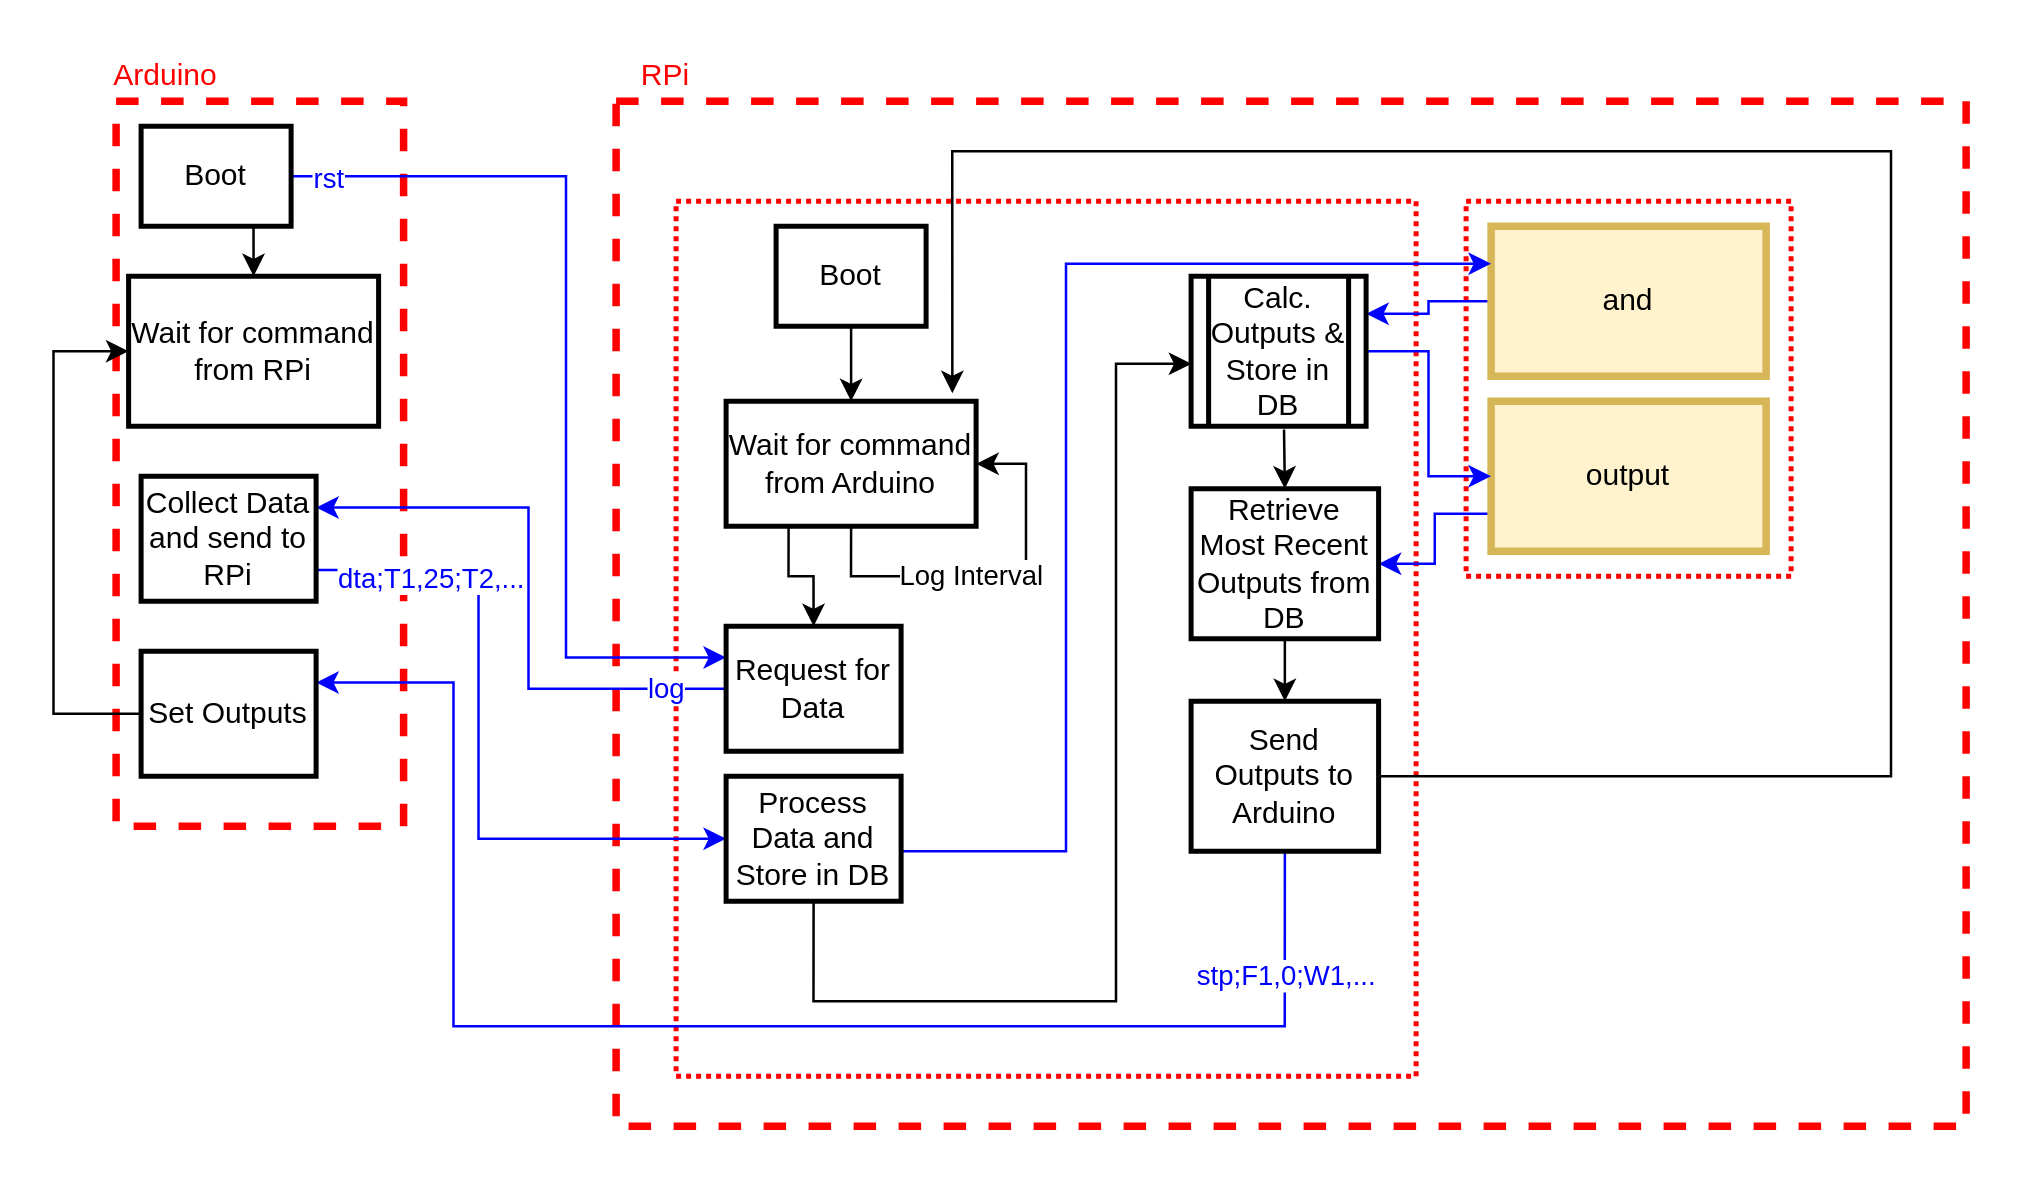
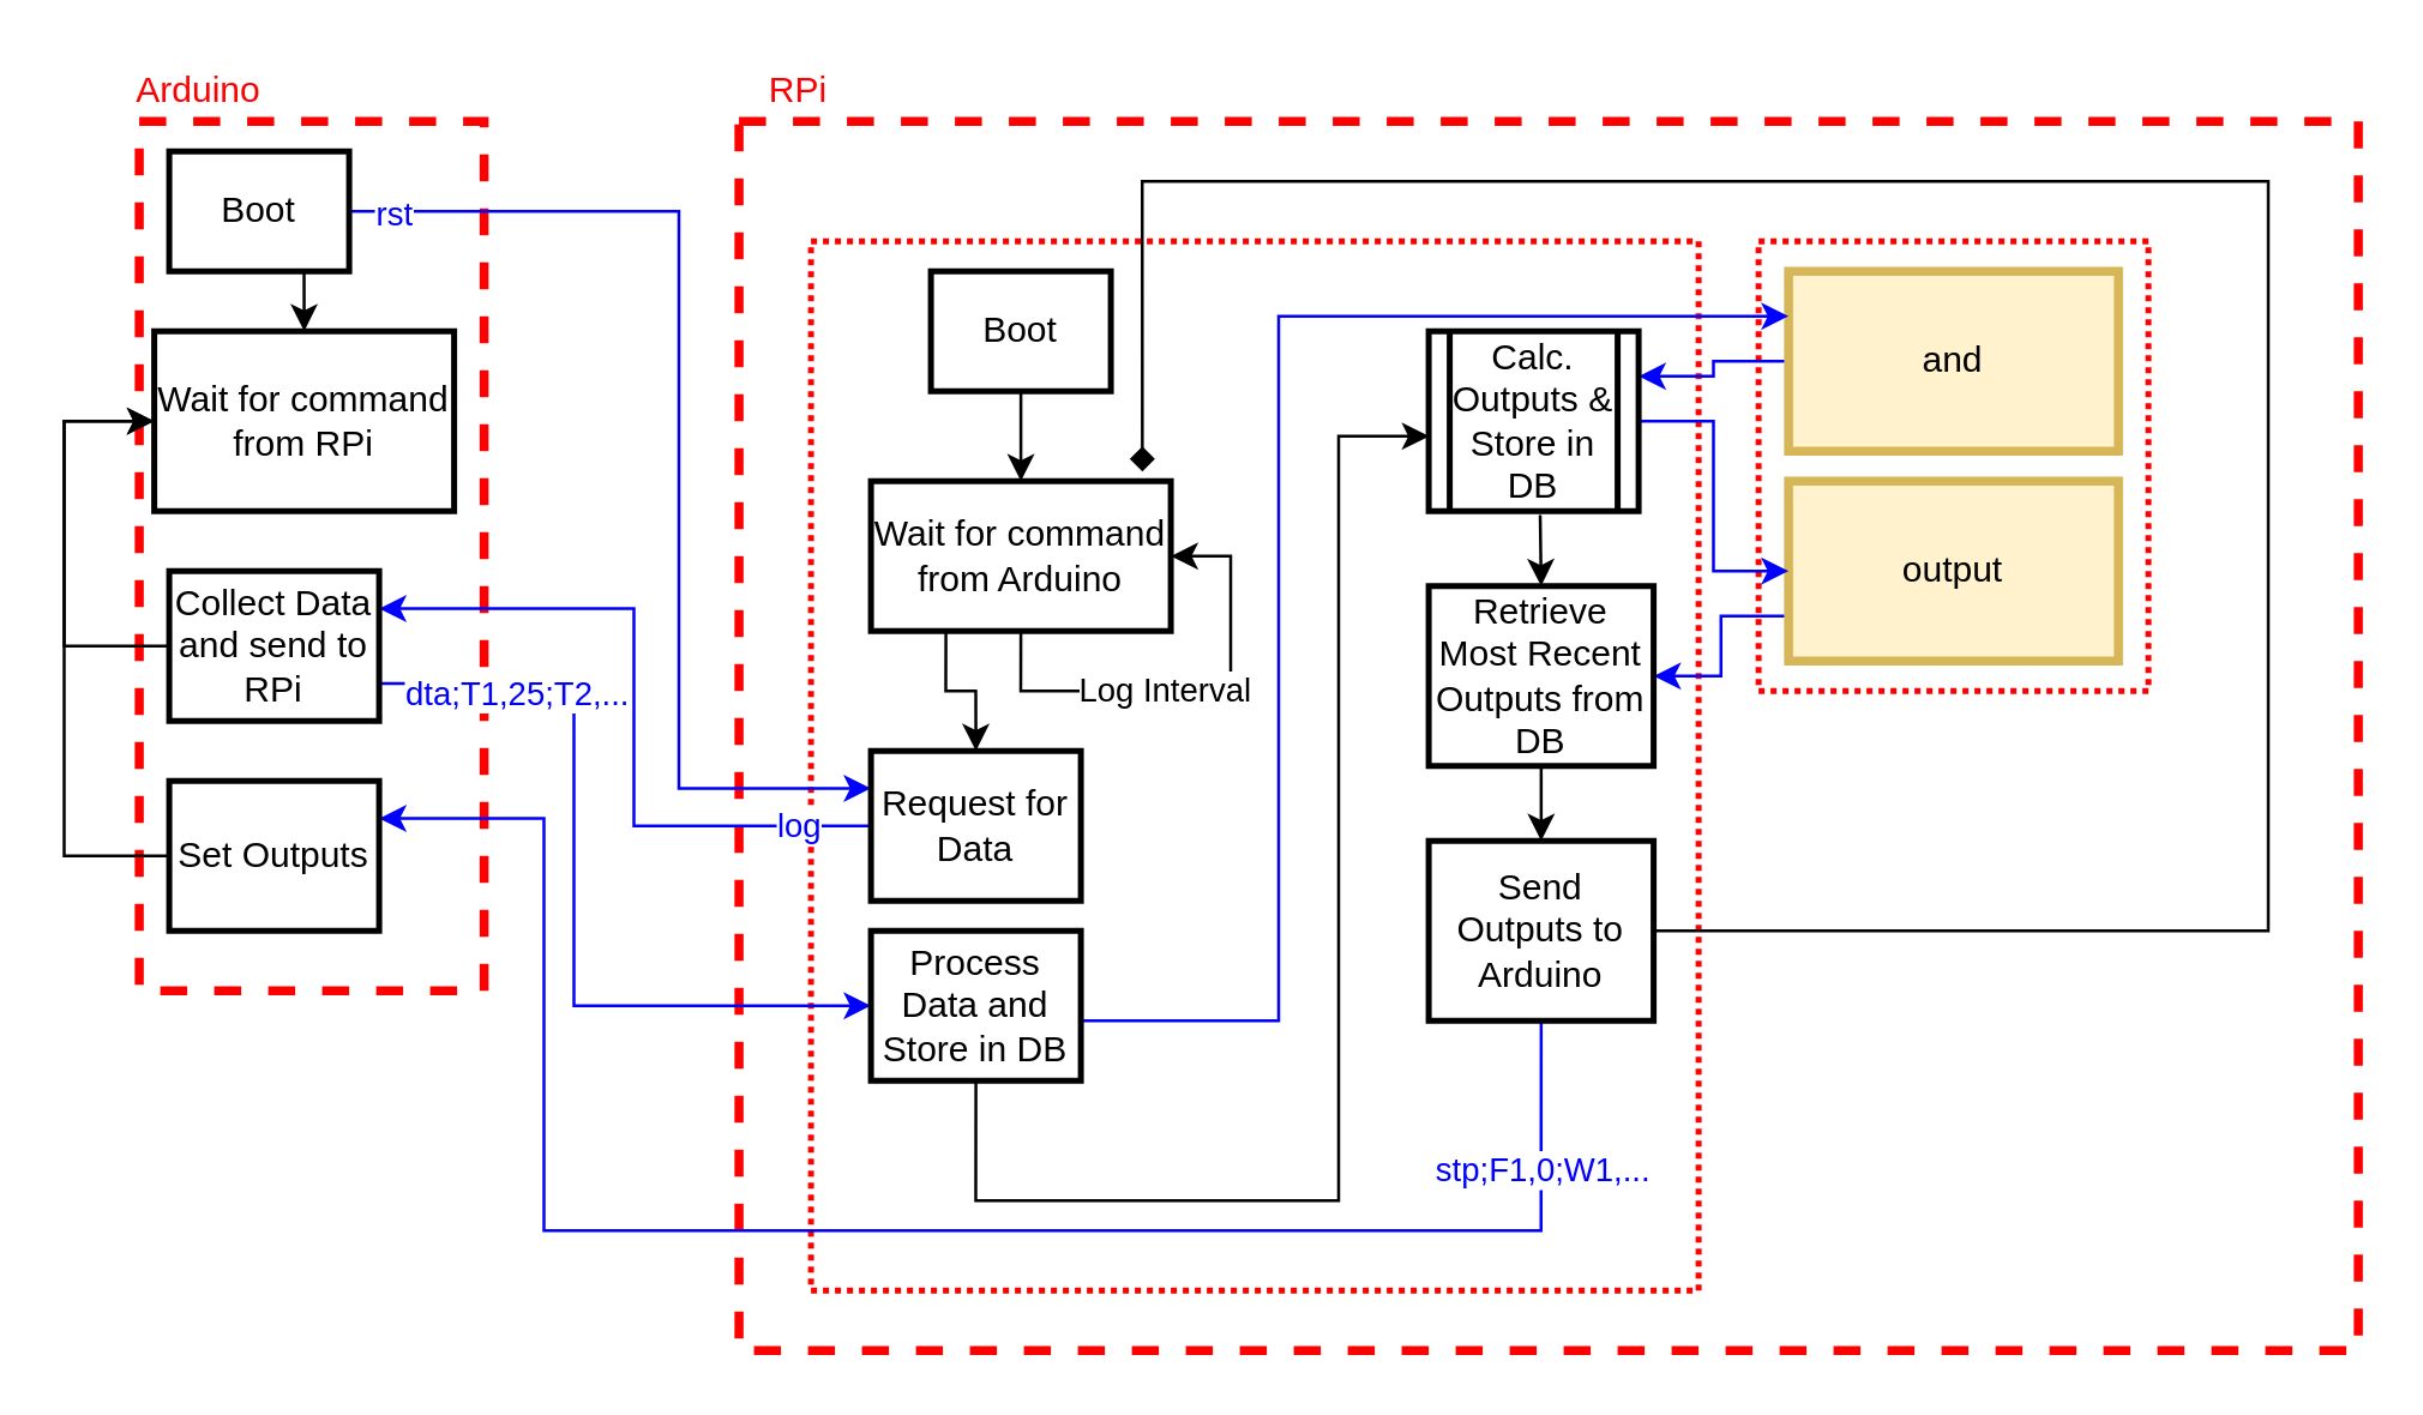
  <mxCell id="0" />
  <mxCell id="1" parent="0" />
  <mxCell id="2" value="" style="whiteSpace=wrap;html=1;fillColor=none;strokeWidth=3;dashed=1;imageAspect=0;resizeWidth=1;resizeHeight=1;strokeColor=#FF0000;" vertex="1" parent="1"><mxGeometry x="245.94" y="40" width="540" height="410" as="geometry" /></mxCell>
  <mxCell id="3" value="" style="rounded=0;whiteSpace=wrap;html=1;strokeWidth=2;fontColor=#FF0000;fillColor=none;strokeColor=#FF0000;dashed=1;dashPattern=1 1;" vertex="1" parent="1"><mxGeometry x="269.94" y="80" width="296" height="350" as="geometry" /></mxCell>
  <mxCell id="4" value="" style="rounded=0;whiteSpace=wrap;html=1;strokeWidth=2;fontColor=#FF0000;fillColor=none;strokeColor=#FF0000;dashed=1;dashPattern=1 1;" vertex="1" parent="1"><mxGeometry x="585.94" y="80" width="130" height="150" as="geometry" /></mxCell>
  <mxCell id="5" value="" style="whiteSpace=wrap;html=1;fillColor=none;strokeWidth=3;dashed=1;imageAspect=0;resizeWidth=1;resizeHeight=1;strokeColor=#FF0000;" vertex="1" parent="1"><mxGeometry x="45.94" y="40" width="115" height="290" as="geometry" /></mxCell>
  <mxCell id="6" value="Arduino" style="text;html=1;strokeColor=none;fillColor=none;align=center;verticalAlign=middle;whiteSpace=wrap;rounded=0;dashed=1;fontColor=#FF0000;" vertex="1" parent="1"><mxGeometry x="45.94" y="20" width="40" height="20" as="geometry" /></mxCell>
  <mxCell id="7" value="RPi" style="text;html=1;strokeColor=none;fillColor=none;align=center;verticalAlign=middle;whiteSpace=wrap;rounded=0;dashed=1;fontColor=#FF0000;" vertex="1" parent="1"><mxGeometry x="245.94" y="20" width="40" height="20" as="geometry" /></mxCell>
  <mxCell id="8" style="edgeStyle=orthogonalEdgeStyle;rounded=0;orthogonalLoop=1;jettySize=auto;html=1;exitX=0;exitY=0.5;exitDx=0;exitDy=0;entryX=1;entryY=0.25;entryDx=0;entryDy=0;strokeColor=#0000FF;fontColor=#000000;" edge="1" parent="1" source="9" target="41"><mxGeometry relative="1" as="geometry"><mxPoint x="550.94" y="132.5" as="targetPoint" /></mxGeometry></mxCell>
  <mxCell id="9" value="and" style="rounded=0;whiteSpace=wrap;html=1;strokeColor=#d6b656;strokeWidth=3;fillColor=#fff2cc;" vertex="1" parent="1"><mxGeometry x="595.94" y="90" width="110" height="60" as="geometry" /></mxCell>
  <mxCell id="10" style="edgeStyle=orthogonalEdgeStyle;rounded=0;orthogonalLoop=1;jettySize=auto;html=1;exitX=0;exitY=0.75;exitDx=0;exitDy=0;entryX=1;entryY=0.5;entryDx=0;entryDy=0;fontColor=#000000;strokeColor=#0000FF;" edge="1" parent="1" source="11" target="36"><mxGeometry relative="1" as="geometry" /></mxCell>
  <mxCell id="11" value="output" style="rounded=0;whiteSpace=wrap;html=1;strokeColor=#d6b656;strokeWidth=3;fillColor=#fff2cc;" vertex="1" parent="1"><mxGeometry x="595.94" y="160" width="110" height="60" as="geometry" /></mxCell>
  <mxCell id="12" style="edgeStyle=orthogonalEdgeStyle;rounded=0;orthogonalLoop=1;jettySize=auto;html=1;entryX=0;entryY=0.25;entryDx=0;entryDy=0;strokeColor=#0000FF;" edge="1" parent="1" source="15" target="25"><mxGeometry relative="1" as="geometry"><Array as="points"><mxPoint x="225.94" y="70" /><mxPoint x="225.94" y="263" /></Array></mxGeometry></mxCell>
  <mxCell id="13" value="rst" style="edgeLabel;html=1;align=center;verticalAlign=middle;resizable=0;points=[];fontColor=#0000FF;" vertex="1" connectable="0" parent="12"><mxGeometry x="-0.195" y="-1" relative="1" as="geometry"><mxPoint x="-94" y="-37.5" as="offset" /></mxGeometry></mxCell>
  <mxCell id="14" style="edgeStyle=orthogonalEdgeStyle;rounded=0;orthogonalLoop=1;jettySize=auto;html=1;exitX=0.5;exitY=1;exitDx=0;exitDy=0;entryX=0.5;entryY=0;entryDx=0;entryDy=0;fontColor=#0000FF;" edge="1" parent="1" source="15" target="20"><mxGeometry relative="1" as="geometry" /></mxCell>
  <mxCell id="15" value="Boot" style="rounded=0;whiteSpace=wrap;html=1;strokeColor=#000000;strokeWidth=2;fillColor=none;" vertex="1" parent="1"><mxGeometry x="55.94" y="50" width="60" height="40" as="geometry" /></mxCell>
  <mxCell id="16" style="edgeStyle=orthogonalEdgeStyle;rounded=0;orthogonalLoop=1;jettySize=auto;html=1;exitX=0.5;exitY=1;exitDx=0;exitDy=0;entryX=0.5;entryY=0;entryDx=0;entryDy=0;fontColor=#FF0000;" edge="1" parent="1" source="17" target="19"><mxGeometry relative="1" as="geometry" /></mxCell>
  <mxCell id="17" value="Boot" style="rounded=0;whiteSpace=wrap;html=1;strokeColor=#000000;strokeWidth=2;fillColor=none;" vertex="1" parent="1"><mxGeometry x="309.94" y="90" width="60" height="40" as="geometry" /></mxCell>
  <mxCell id="18" style="edgeStyle=orthogonalEdgeStyle;rounded=0;orthogonalLoop=1;jettySize=auto;html=1;exitX=0.25;exitY=1;exitDx=0;exitDy=0;entryX=0.5;entryY=0;entryDx=0;entryDy=0;strokeColor=#000000;fontColor=#0000FF;" edge="1" parent="1" source="19" target="25"><mxGeometry relative="1" as="geometry" /></mxCell>
  <mxCell id="19" value="Wait for command from Arduino" style="rounded=0;whiteSpace=wrap;html=1;strokeColor=#000000;strokeWidth=2;fillColor=none;" vertex="1" parent="1"><mxGeometry x="289.94" y="160" width="100" height="50" as="geometry" /></mxCell>
  <mxCell id="20" value="&lt;font color=&quot;#000000&quot;&gt;Wait for command from RPi&lt;/font&gt;" style="rounded=0;whiteSpace=wrap;html=1;strokeWidth=2;fillColor=none;fontColor=#0000FF;" vertex="1" parent="1"><mxGeometry x="50.94" y="110" width="100" height="60" as="geometry" /></mxCell>
  <mxCell id="21" style="edgeStyle=orthogonalEdgeStyle;rounded=0;orthogonalLoop=1;jettySize=auto;html=1;exitX=0.5;exitY=1;exitDx=0;exitDy=0;entryX=1;entryY=0.5;entryDx=0;entryDy=0;fontColor=#0000FF;" edge="1" parent="1" source="19" target="19"><mxGeometry relative="1" as="geometry" /></mxCell>
  <mxCell id="22" value="&lt;font color=&quot;#000000&quot;&gt;Log Interval&lt;/font&gt;" style="edgeLabel;html=1;align=center;verticalAlign=middle;resizable=0;points=[];fontColor=#0000FF;" vertex="1" connectable="0" parent="21"><mxGeometry x="-0.128" y="1" relative="1" as="geometry"><mxPoint as="offset" /></mxGeometry></mxCell>
  <mxCell id="23" style="edgeStyle=orthogonalEdgeStyle;rounded=0;orthogonalLoop=1;jettySize=auto;html=1;exitX=0;exitY=0.5;exitDx=0;exitDy=0;fontColor=#0000FF;strokeColor=#0000FF;entryX=1;entryY=0.25;entryDx=0;entryDy=0;" edge="1" parent="1" source="25" target="29"><mxGeometry relative="1" as="geometry"><Array as="points"><mxPoint x="210.94" y="275" /><mxPoint x="210.94" y="203" /></Array></mxGeometry></mxCell>
  <mxCell id="24" value="log" style="edgeLabel;html=1;align=center;verticalAlign=middle;resizable=0;points=[];fontColor=#0000FF;" vertex="1" connectable="0" parent="23"><mxGeometry x="-0.622" relative="1" as="geometry"><mxPoint x="20.29" y="-0.01" as="offset" /></mxGeometry></mxCell>
  <mxCell id="25" value="&lt;font color=&quot;#000000&quot;&gt;Request for Data&lt;/font&gt;" style="whiteSpace=wrap;html=1;strokeColor=#000000;strokeWidth=2;fillColor=none;fontColor=#0000FF;" vertex="1" parent="1"><mxGeometry x="289.94" y="250" width="70" height="50" as="geometry" /></mxCell>
  <mxCell id="26" style="edgeStyle=orthogonalEdgeStyle;rounded=0;orthogonalLoop=1;jettySize=auto;html=1;exitX=1;exitY=0.75;exitDx=0;exitDy=0;entryX=0;entryY=0.5;entryDx=0;entryDy=0;fontColor=#0000FF;strokeColor=#0000FF;" edge="1" parent="1" source="29" target="32"><mxGeometry relative="1" as="geometry"><Array as="points"><mxPoint x="190.94" y="228" /><mxPoint x="190.94" y="335" /></Array></mxGeometry></mxCell>
  <mxCell id="27" value="&lt;font color=&quot;#0000ff&quot;&gt;dta;T1,25;T2,...&lt;/font&gt;" style="edgeLabel;html=1;align=center;verticalAlign=middle;resizable=0;points=[];" vertex="1" connectable="0" parent="26"><mxGeometry x="0.67" y="-2" relative="1" as="geometry"><mxPoint x="-74.17" y="-107" as="offset" /></mxGeometry></mxCell>
+ <mxCell id="28" style="edgeStyle=orthogonalEdgeStyle;rounded=0;orthogonalLoop=1;jettySize=auto;html=1;exitX=0;exitY=0.5;exitDx=0;exitDy=0;strokeColor=#000000;fontColor=#FF0000;entryX=0;entryY=0.5;entryDx=0;entryDy=0;" edge="1" parent="1" source="29" target="20"><mxGeometry relative="1" as="geometry"><mxPoint x="35.94" y="180" as="targetPoint" /><Array as="points"><mxPoint x="20.94" y="215" /><mxPoint x="20.94" y="140" /></Array></mxGeometry></mxCell>
  <mxCell id="29" value="&lt;font color=&quot;#000000&quot;&gt;Collect Data and send to RPi&lt;/font&gt;" style="whiteSpace=wrap;html=1;strokeColor=#000000;strokeWidth=2;fillColor=none;fontColor=#0000FF;" vertex="1" parent="1"><mxGeometry x="55.94" y="190" width="70" height="50" as="geometry" /></mxCell>
  <mxCell id="30" style="edgeStyle=orthogonalEdgeStyle;rounded=0;orthogonalLoop=1;jettySize=auto;html=1;exitX=1;exitY=0.5;exitDx=0;exitDy=0;entryX=0;entryY=0.25;entryDx=0;entryDy=0;fontColor=#000000;strokeColor=#0000FF;" edge="1" parent="1" target="9"><mxGeometry relative="1" as="geometry"><mxPoint x="359.94" y="315" as="sourcePoint" /><Array as="points"><mxPoint x="359.94" y="340" /><mxPoint x="425.94" y="340" /><mxPoint x="425.94" y="105" /></Array></mxGeometry></mxCell>
  <mxCell id="31" style="edgeStyle=orthogonalEdgeStyle;rounded=0;orthogonalLoop=1;jettySize=auto;html=1;exitX=0.5;exitY=1;exitDx=0;exitDy=0;strokeColor=#000000;fontColor=#000000;entryX=0.002;entryY=0.584;entryDx=0;entryDy=0;entryPerimeter=0;" edge="1" parent="1" source="32" target="41"><mxGeometry relative="1" as="geometry"><mxPoint x="324.94" y="310" as="sourcePoint" /><mxPoint x="475.94" y="145" as="targetPoint" /><Array as="points"><mxPoint x="324.94" y="400" /><mxPoint x="445.94" y="400" /><mxPoint x="445.94" y="145" /></Array></mxGeometry></mxCell>
  <mxCell id="32" value="&lt;font color=&quot;#000000&quot;&gt;Process Data and Store in DB&lt;/font&gt;" style="whiteSpace=wrap;html=1;strokeColor=#000000;strokeWidth=2;fillColor=none;fontColor=#0000FF;" vertex="1" parent="1"><mxGeometry x="289.94" y="310" width="70" height="50" as="geometry" /></mxCell>
  <mxCell id="33" style="edgeStyle=orthogonalEdgeStyle;rounded=0;orthogonalLoop=1;jettySize=auto;html=1;exitX=1;exitY=0.5;exitDx=0;exitDy=0;entryX=0;entryY=0.5;entryDx=0;entryDy=0;fontColor=#000000;strokeColor=#0000FF;" edge="1" parent="1" source="41" target="11"><mxGeometry relative="1" as="geometry"><mxPoint x="550.94" y="145" as="sourcePoint" /></mxGeometry></mxCell>
  <mxCell id="34" style="edgeStyle=orthogonalEdgeStyle;rounded=0;orthogonalLoop=1;jettySize=auto;html=1;exitX=0.531;exitY=1.022;exitDx=0;exitDy=0;entryX=0.5;entryY=0;entryDx=0;entryDy=0;strokeColor=#000000;fontColor=#000000;exitPerimeter=0;" edge="1" parent="1" source="41" target="36"><mxGeometry relative="1" as="geometry"><mxPoint x="513.44" y="170" as="sourcePoint" /></mxGeometry></mxCell>
  <mxCell id="35" style="edgeStyle=orthogonalEdgeStyle;rounded=0;orthogonalLoop=1;jettySize=auto;html=1;exitX=0.5;exitY=1;exitDx=0;exitDy=0;entryX=0.5;entryY=0;entryDx=0;entryDy=0;strokeColor=#000000;fontColor=#000000;" edge="1" parent="1" source="36" target="40"><mxGeometry relative="1" as="geometry" /></mxCell>
  <mxCell id="36" value="&lt;font color=&quot;#000000&quot;&gt;Retrieve Most Recent Outputs from DB&lt;/font&gt;" style="whiteSpace=wrap;html=1;strokeColor=#000000;strokeWidth=2;fillColor=none;fontColor=#0000FF;" vertex="1" parent="1"><mxGeometry x="475.94" y="195" width="75" height="60" as="geometry" /></mxCell>
  <mxCell id="37" style="edgeStyle=orthogonalEdgeStyle;rounded=0;orthogonalLoop=1;jettySize=auto;html=1;exitX=0.5;exitY=1;exitDx=0;exitDy=0;strokeColor=#0000FF;fontColor=#000000;entryX=1;entryY=0.25;entryDx=0;entryDy=0;" edge="1" parent="1" source="40" target="43"><mxGeometry relative="1" as="geometry"><Array as="points"><mxPoint x="513.94" y="410" /><mxPoint x="180.94" y="410" /><mxPoint x="180.94" y="273" /></Array></mxGeometry></mxCell>
  <mxCell id="38" value="&lt;font color=&quot;#0000ff&quot;&gt;stp;F1,0;W1,...&lt;/font&gt;" style="edgeLabel;html=1;align=center;verticalAlign=middle;resizable=0;points=[];fontColor=#000000;" vertex="1" connectable="0" parent="37"><mxGeometry x="-0.832" relative="1" as="geometry"><mxPoint as="offset" /></mxGeometry></mxCell>
- <mxCell id="39" style="edgeStyle=orthogonalEdgeStyle;rounded=0;orthogonalLoop=1;jettySize=auto;html=1;exitX=1;exitY=0.5;exitDx=0;exitDy=0;entryX=0.905;entryY=-0.064;entryDx=0;entryDy=0;entryPerimeter=0;fontColor=#000000;" edge="1" parent="1" source="40" target="19"><mxGeometry relative="1" as="geometry"><Array as="points"><mxPoint x="755.94" y="310" /><mxPoint x="755.94" y="60" /><mxPoint x="380.94" y="60" /></Array></mxGeometry></mxCell>
+ <mxCell id="39" style="edgeStyle=orthogonalEdgeStyle;rounded=0;orthogonalLoop=1;jettySize=auto;html=1;exitX=1;exitY=0.5;exitDx=0;exitDy=0;entryX=0.905;entryY=-0.064;entryDx=0;entryDy=0;entryPerimeter=0;fontColor=#000000;endArrow=diamond;" edge="1" parent="1" source="40" target="19"><mxGeometry relative="1" as="geometry"><Array as="points"><mxPoint x="755.94" y="310" /><mxPoint x="755.94" y="60" /><mxPoint x="380.94" y="60" /></Array></mxGeometry></mxCell>
  <mxCell id="40" value="&lt;font color=&quot;#000000&quot;&gt;Send Outputs to Arduino&lt;/font&gt;" style="whiteSpace=wrap;html=1;strokeColor=#000000;strokeWidth=2;fillColor=none;fontColor=#0000FF;" vertex="1" parent="1"><mxGeometry x="475.94" y="280" width="75" height="60" as="geometry" /></mxCell>
  <mxCell id="41" value="Calc. Outputs &amp;amp; Store in DB" style="shape=process;whiteSpace=wrap;html=1;backgroundOutline=1;strokeWidth=2;fillColor=none;fontColor=#000000;" vertex="1" parent="1"><mxGeometry x="475.94" y="110" width="70" height="60" as="geometry" /></mxCell>
  <mxCell id="42" style="edgeStyle=orthogonalEdgeStyle;rounded=0;orthogonalLoop=1;jettySize=auto;html=1;exitX=0;exitY=0.5;exitDx=0;exitDy=0;entryX=0;entryY=0.5;entryDx=0;entryDy=0;strokeColor=#000000;fontColor=#FF0000;" edge="1" parent="1" source="43" target="20"><mxGeometry relative="1" as="geometry"><Array as="points"><mxPoint x="20.94" y="285" /><mxPoint x="20.94" y="140" /></Array></mxGeometry></mxCell>
  <mxCell id="43" value="&lt;font color=&quot;#000000&quot;&gt;Set Outputs&lt;/font&gt;" style="whiteSpace=wrap;html=1;strokeColor=#000000;strokeWidth=2;fillColor=none;fontColor=#0000FF;" vertex="1" parent="1"><mxGeometry x="55.94" y="260" width="70" height="50" as="geometry" /></mxCell>
